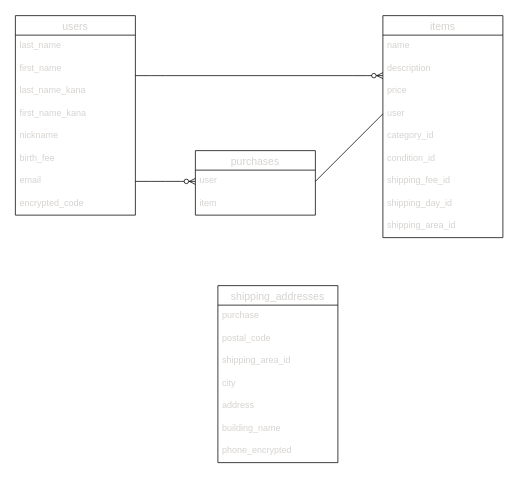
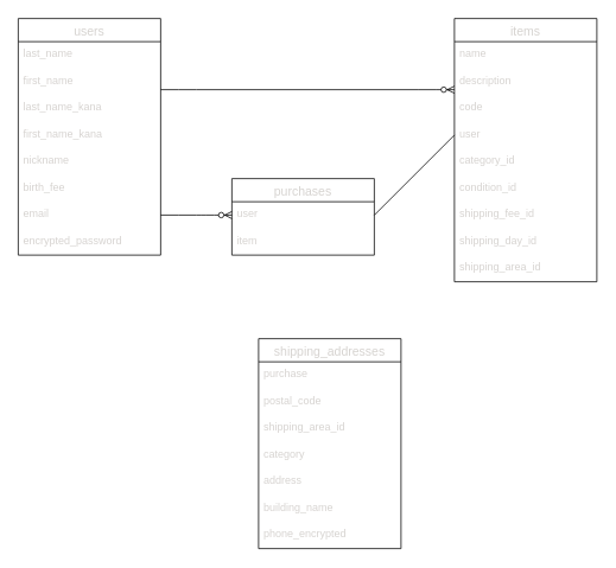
  <mxCell id="0" />
  <mxCell id="1" parent="0" />
  <mxCell id="2" value="" style="edgeStyle=entityRelationEdgeStyle;fontSize=12;html=1;endArrow=ERzeroToMany;endFill=1;exitX=1;exitY=0.5;exitDx=0;exitDy=0;entryX=0;entryY=0.5;entryDx=0;entryDy=0;" edge="1" parent="1"><mxGeometry width="100" height="100" relative="1" as="geometry"><mxPoint x="180" y="100" as="sourcePoint" /><mxPoint x="510" y="100" as="targetPoint" /></mxGeometry></mxCell>
  <mxCell id="3" value="" style="edgeStyle=entityRelationEdgeStyle;fontSize=12;html=1;endArrow=ERzeroToMany;endFill=1;exitX=1;exitY=0.5;exitDx=0;exitDy=0;entryX=0;entryY=0.5;entryDx=0;entryDy=0;" edge="1" parent="1" source="12" target="25"><mxGeometry width="100" height="100" relative="1" as="geometry"><mxPoint x="130" y="120" as="sourcePoint" /><mxPoint x="294" y="250" as="targetPoint" /></mxGeometry></mxCell>
  <mxCell id="4" value="" style="endArrow=none;html=1;rounded=0;entryX=0;entryY=0.5;entryDx=0;entryDy=0;exitX=1;exitY=0.5;exitDx=0;exitDy=0;" edge="1" parent="1" source="25" target="18"><mxGeometry relative="1" as="geometry"><mxPoint x="394" y="250" as="sourcePoint" /><mxPoint x="553" y="121" as="targetPoint" /></mxGeometry></mxCell>
  <mxCell id="5" value="users" style="swimlane;fontStyle=0;childLayout=stackLayout;horizontal=1;startSize=26;horizontalStack=0;resizeParent=1;resizeParentMax=0;resizeLast=0;collapsible=1;marginBottom=0;align=center;fontSize=14;fontColor=#D6D3D0;fillColor=none;" vertex="1" parent="1"><mxGeometry x="20" y="20" width="160" height="266" as="geometry" /></mxCell>
  <mxCell id="6" value="last_name" style="text;strokeColor=none;fillColor=none;spacingLeft=4;spacingRight=4;overflow=hidden;rotatable=0;points=[[0,0.5],[1,0.5]];portConstraint=eastwest;fontSize=12;fontColor=#D6D3D0;" vertex="1" parent="5"><mxGeometry y="26" width="160" height="30" as="geometry" /></mxCell>
  <mxCell id="7" value="first_name" style="text;strokeColor=none;fillColor=none;spacingLeft=4;spacingRight=4;overflow=hidden;rotatable=0;points=[[0,0.5],[1,0.5]];portConstraint=eastwest;fontSize=12;fontColor=#D6D3D0;" vertex="1" parent="5"><mxGeometry y="56" width="160" height="30" as="geometry" /></mxCell>
  <mxCell id="8" value="last_name_kana" style="text;strokeColor=none;fillColor=none;spacingLeft=4;spacingRight=4;overflow=hidden;rotatable=0;points=[[0,0.5],[1,0.5]];portConstraint=eastwest;fontSize=12;fontColor=#D6D3D0;" vertex="1" parent="5"><mxGeometry y="86" width="160" height="30" as="geometry" /></mxCell>
  <mxCell id="9" value="first_name_kana" style="text;strokeColor=none;fillColor=none;spacingLeft=4;spacingRight=4;overflow=hidden;rotatable=0;points=[[0,0.5],[1,0.5]];portConstraint=eastwest;fontSize=12;fontColor=#D6D3D0;" vertex="1" parent="5"><mxGeometry y="116" width="160" height="30" as="geometry" /></mxCell>
  <mxCell id="10" value="nickname" style="text;strokeColor=none;fillColor=none;spacingLeft=4;spacingRight=4;overflow=hidden;rotatable=0;points=[[0,0.5],[1,0.5]];portConstraint=eastwest;fontSize=12;fontColor=#D6D3D0;" vertex="1" parent="5"><mxGeometry y="146" width="160" height="30" as="geometry" /></mxCell>
  <mxCell id="11" value="birth_fee" style="text;strokeColor=none;fillColor=none;spacingLeft=4;spacingRight=4;overflow=hidden;rotatable=0;points=[[0,0.5],[1,0.5]];portConstraint=eastwest;fontSize=12;fontColor=#D6D3D0;" vertex="1" parent="5"><mxGeometry y="176" width="160" height="30" as="geometry" /></mxCell>
  <mxCell id="12" value="email" style="text;strokeColor=none;fillColor=none;spacingLeft=4;spacingRight=4;overflow=hidden;rotatable=0;points=[[0,0.5],[1,0.5]];portConstraint=eastwest;fontSize=12;fontColor=#D6D3D0;" vertex="1" parent="5"><mxGeometry y="206" width="160" height="30" as="geometry" /></mxCell>
- <mxCell id="13" value="encrypted_code" style="text;strokeColor=none;fillColor=none;spacingLeft=4;spacingRight=4;overflow=hidden;rotatable=0;points=[[0,0.5],[1,0.5]];portConstraint=eastwest;fontSize=12;fontColor=#D6D3D0;" vertex="1" parent="5"><mxGeometry y="236" width="160" height="30" as="geometry" /></mxCell>
+ <mxCell id="13" value="encrypted_password" style="text;strokeColor=none;fillColor=none;spacingLeft=4;spacingRight=4;overflow=hidden;rotatable=0;points=[[0,0.5],[1,0.5]];portConstraint=eastwest;fontSize=12;fontColor=#D6D3D0;" vertex="1" parent="5"><mxGeometry y="236" width="160" height="30" as="geometry" /></mxCell>
  <mxCell id="14" value="items" style="swimlane;fontStyle=0;childLayout=stackLayout;horizontal=1;startSize=26;horizontalStack=0;resizeParent=1;resizeParentMax=0;resizeLast=0;collapsible=1;marginBottom=0;align=center;fontSize=14;fontColor=#D6D3D0;fillColor=none;" vertex="1" parent="1"><mxGeometry x="510" y="20" width="160" height="296" as="geometry" /></mxCell>
  <mxCell id="15" value="name" style="text;strokeColor=none;fillColor=none;spacingLeft=4;spacingRight=4;overflow=hidden;rotatable=0;points=[[0,0.5],[1,0.5]];portConstraint=eastwest;fontSize=12;fontColor=#D6D3D0;" vertex="1" parent="14"><mxGeometry y="26" width="160" height="30" as="geometry" /></mxCell>
  <mxCell id="16" value="description" style="text;strokeColor=none;fillColor=none;spacingLeft=4;spacingRight=4;overflow=hidden;rotatable=0;points=[[0,0.5],[1,0.5]];portConstraint=eastwest;fontSize=12;fontColor=#D6D3D0;" vertex="1" parent="14"><mxGeometry y="56" width="160" height="30" as="geometry" /></mxCell>
- <mxCell id="17" value="price" style="text;strokeColor=none;fillColor=none;spacingLeft=4;spacingRight=4;overflow=hidden;rotatable=0;points=[[0,0.5],[1,0.5]];portConstraint=eastwest;fontSize=12;fontColor=#D6D3D0;" vertex="1" parent="14"><mxGeometry y="86" width="160" height="30" as="geometry" /></mxCell>
+ <mxCell id="17" value="code" style="text;strokeColor=none;fillColor=none;spacingLeft=4;spacingRight=4;overflow=hidden;rotatable=0;points=[[0,0.5],[1,0.5]];portConstraint=eastwest;fontSize=12;fontColor=#D6D3D0;" vertex="1" parent="14"><mxGeometry y="86" width="160" height="30" as="geometry" /></mxCell>
  <mxCell id="18" value="user" style="text;strokeColor=none;fillColor=none;spacingLeft=4;spacingRight=4;overflow=hidden;rotatable=0;points=[[0,0.5],[1,0.5]];portConstraint=eastwest;fontSize=12;fontColor=#D6D3D0;" vertex="1" parent="14"><mxGeometry y="116" width="160" height="30" as="geometry" /></mxCell>
  <mxCell id="19" value="category_id" style="text;strokeColor=none;fillColor=none;spacingLeft=4;spacingRight=4;overflow=hidden;rotatable=0;points=[[0,0.5],[1,0.5]];portConstraint=eastwest;fontSize=12;fontColor=#D6D3D0;" vertex="1" parent="14"><mxGeometry y="146" width="160" height="30" as="geometry" /></mxCell>
  <mxCell id="20" value="condition_id" style="text;strokeColor=none;fillColor=none;spacingLeft=4;spacingRight=4;overflow=hidden;rotatable=0;points=[[0,0.5],[1,0.5]];portConstraint=eastwest;fontSize=12;fontColor=#D6D3D0;" vertex="1" parent="14"><mxGeometry y="176" width="160" height="30" as="geometry" /></mxCell>
  <mxCell id="21" value="shipping_fee_id" style="text;strokeColor=none;fillColor=none;spacingLeft=4;spacingRight=4;overflow=hidden;rotatable=0;points=[[0,0.5],[1,0.5]];portConstraint=eastwest;fontSize=12;fontColor=#D6D3D0;" vertex="1" parent="14"><mxGeometry y="206" width="160" height="30" as="geometry" /></mxCell>
  <mxCell id="22" value="shipping_day_id" style="text;strokeColor=none;fillColor=none;spacingLeft=4;spacingRight=4;overflow=hidden;rotatable=0;points=[[0,0.5],[1,0.5]];portConstraint=eastwest;fontSize=12;fontColor=#D6D3D0;" vertex="1" parent="14"><mxGeometry y="236" width="160" height="30" as="geometry" /></mxCell>
  <mxCell id="23" value="shipping_area_id" style="text;strokeColor=none;fillColor=none;spacingLeft=4;spacingRight=4;overflow=hidden;rotatable=0;points=[[0,0.5],[1,0.5]];portConstraint=eastwest;fontSize=12;fontColor=#D6D3D0;" vertex="1" parent="14"><mxGeometry y="266" width="160" height="30" as="geometry" /></mxCell>
  <mxCell id="24" value="purchases" style="swimlane;fontStyle=0;childLayout=stackLayout;horizontal=1;startSize=26;horizontalStack=0;resizeParent=1;resizeParentMax=0;resizeLast=0;collapsible=1;marginBottom=0;align=center;fontSize=14;fontColor=#D6D3D0;fillColor=none;" vertex="1" parent="1"><mxGeometry x="260" y="200" width="160" height="86" as="geometry" /></mxCell>
  <mxCell id="25" value="user" style="text;strokeColor=none;fillColor=none;spacingLeft=4;spacingRight=4;overflow=hidden;rotatable=0;points=[[0,0.5],[1,0.5]];portConstraint=eastwest;fontSize=12;fontColor=#D6D3D0;" vertex="1" parent="24"><mxGeometry y="26" width="160" height="30" as="geometry" /></mxCell>
  <mxCell id="26" value="item" style="text;strokeColor=none;fillColor=none;spacingLeft=4;spacingRight=4;overflow=hidden;rotatable=0;points=[[0,0.5],[1,0.5]];portConstraint=eastwest;fontSize=12;fontColor=#D6D3D0;" vertex="1" parent="24"><mxGeometry y="56" width="160" height="30" as="geometry" /></mxCell>
  <mxCell id="27" value="shipping_addresses" style="swimlane;fontStyle=0;childLayout=stackLayout;horizontal=1;startSize=26;horizontalStack=0;resizeParent=1;resizeParentMax=0;resizeLast=0;collapsible=1;marginBottom=0;align=center;fontSize=14;fontColor=#D6D3D0;fillColor=none;" vertex="1" parent="1"><mxGeometry x="290" y="380" width="160" height="236" as="geometry" /></mxCell>
  <mxCell id="28" value="purchase " style="text;strokeColor=none;fillColor=none;spacingLeft=4;spacingRight=4;overflow=hidden;rotatable=0;points=[[0,0.5],[1,0.5]];portConstraint=eastwest;fontSize=12;fontColor=#D6D3D0;" vertex="1" parent="27"><mxGeometry y="26" width="160" height="30" as="geometry" /></mxCell>
  <mxCell id="29" value="postal_code   " style="text;strokeColor=none;fillColor=none;spacingLeft=4;spacingRight=4;overflow=hidden;rotatable=0;points=[[0,0.5],[1,0.5]];portConstraint=eastwest;fontSize=12;fontColor=#D6D3D0;" vertex="1" parent="27"><mxGeometry y="56" width="160" height="30" as="geometry" /></mxCell>
  <mxCell id="30" value="shipping_area_id" style="text;strokeColor=none;fillColor=none;spacingLeft=4;spacingRight=4;overflow=hidden;rotatable=0;points=[[0,0.5],[1,0.5]];portConstraint=eastwest;fontSize=12;fontColor=#D6D3D0;" vertex="1" parent="27"><mxGeometry y="86" width="160" height="30" as="geometry" /></mxCell>
- <mxCell id="31" value="city     " style="text;strokeColor=none;fillColor=none;spacingLeft=4;spacingRight=4;overflow=hidden;rotatable=0;points=[[0,0.5],[1,0.5]];portConstraint=eastwest;fontSize=12;fontColor=#D6D3D0;" vertex="1" parent="27"><mxGeometry y="116" width="160" height="30" as="geometry" /></mxCell>
+ <mxCell id="31" value="category     " style="text;strokeColor=none;fillColor=none;spacingLeft=4;spacingRight=4;overflow=hidden;rotatable=0;points=[[0,0.5],[1,0.5]];portConstraint=eastwest;fontSize=12;fontColor=#D6D3D0;" vertex="1" parent="27"><mxGeometry y="116" width="160" height="30" as="geometry" /></mxCell>
  <mxCell id="32" value="address" style="text;strokeColor=none;fillColor=none;spacingLeft=4;spacingRight=4;overflow=hidden;rotatable=0;points=[[0,0.5],[1,0.5]];portConstraint=eastwest;fontSize=12;fontColor=#D6D3D0;" vertex="1" parent="27"><mxGeometry y="146" width="160" height="30" as="geometry" /></mxCell>
  <mxCell id="33" value="building_name" style="text;strokeColor=none;fillColor=none;spacingLeft=4;spacingRight=4;overflow=hidden;rotatable=0;points=[[0,0.5],[1,0.5]];portConstraint=eastwest;fontSize=12;fontColor=#D6D3D0;" vertex="1" parent="27"><mxGeometry y="176" width="160" height="30" as="geometry" /></mxCell>
  <mxCell id="34" value="phone_encrypted" style="text;strokeColor=none;fillColor=none;spacingLeft=4;spacingRight=4;overflow=hidden;rotatable=0;points=[[0,0.5],[1,0.5]];portConstraint=eastwest;fontSize=12;fontColor=#D6D3D0;" vertex="1" parent="27"><mxGeometry y="206" width="160" height="30" as="geometry" /></mxCell>
